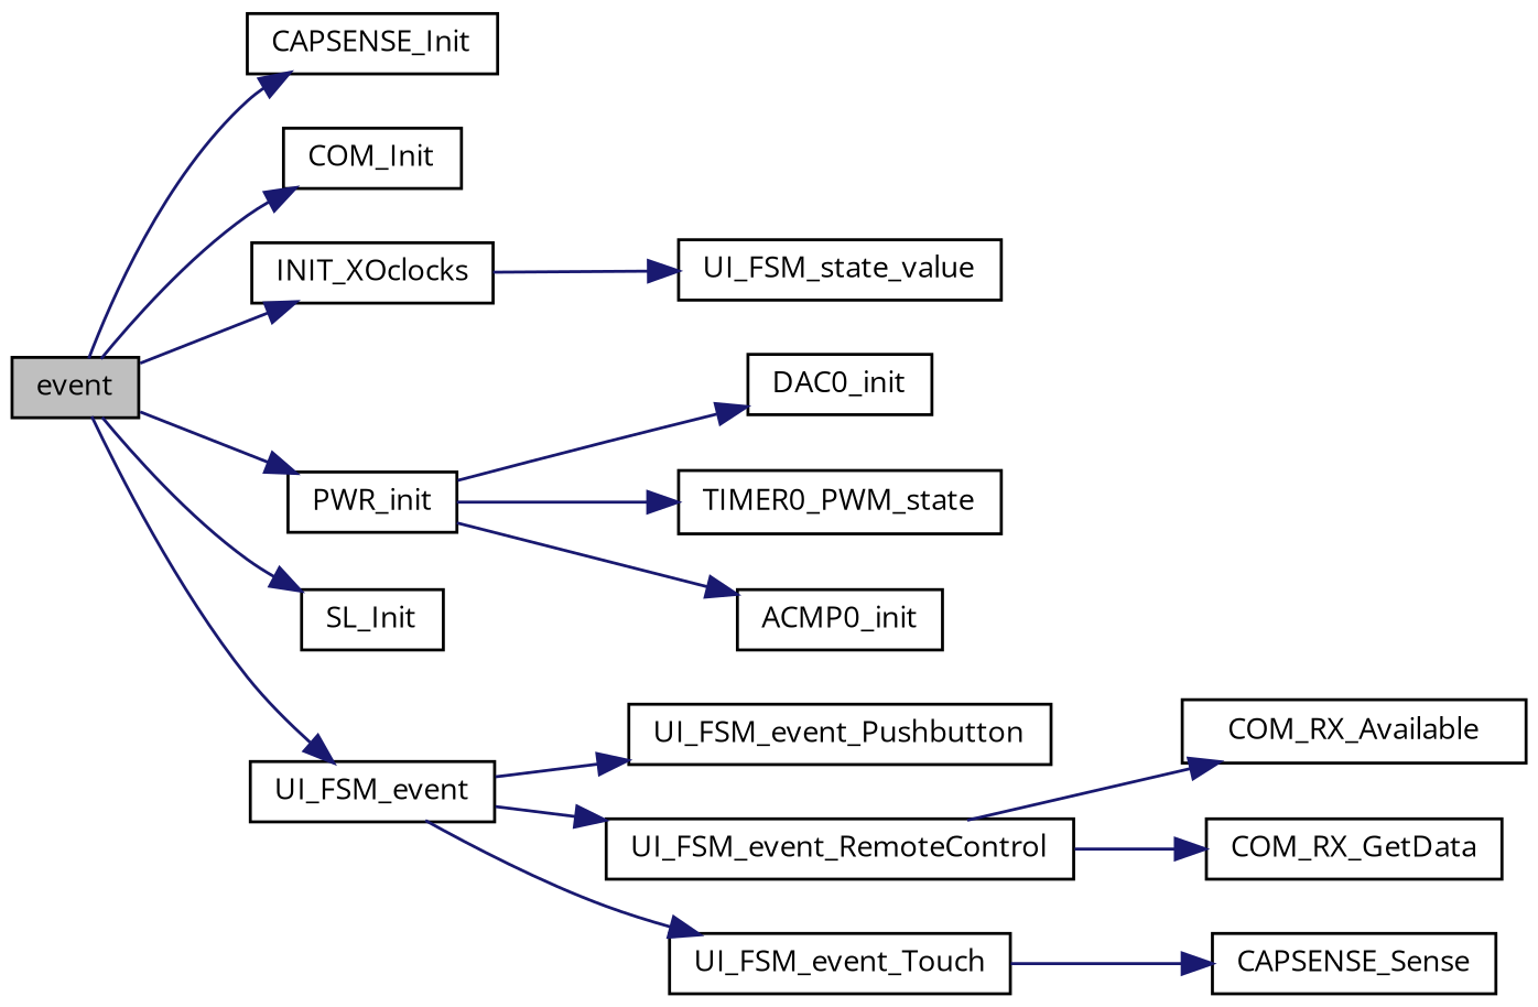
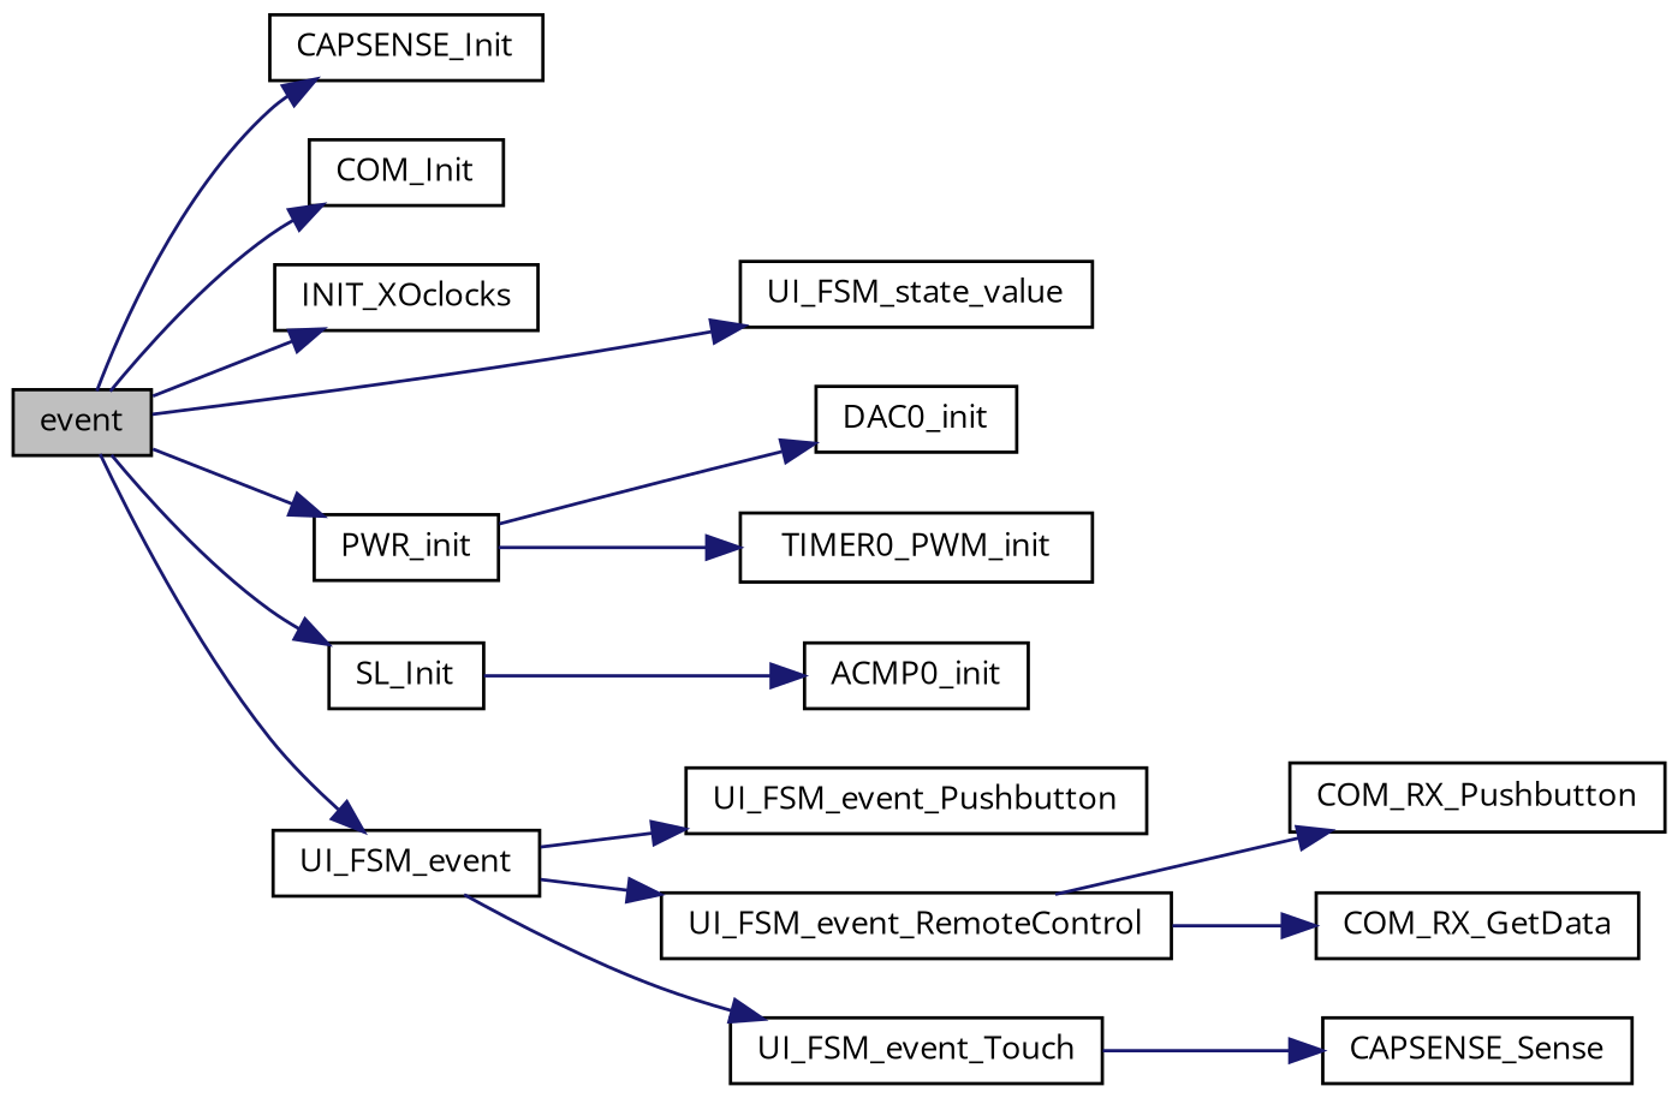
  digraph {
    fontname="Open Sans"
    rankdir=LR
    node [color=black fillcolor=white fontname="Open Sans" fontsize=10 shape=record style=filled]
    edge [color=midnightblue fontname="Open Sans" fontsize=10 labelfontname=Helvetica labelfontsize=10 style=solid]
    n1 [fillcolor=grey75 fontcolor=black height=0.2 label=event width=0.4]
    n2 [height=0.2 label=CAPSENSE_Init width=0.4]
    n3 [height=0.2 label=COM_Init width=0.4]
    n4 [height=0.2 label=INIT_XOclocks width=0.4]
    n5 [height=0.2 label=PWR_init width=0.4]
    n6 [height=0.2 label=SL_Init width=0.4]
    n7 [height=0.2 label=UI_FSM_event width=0.4]
    n8 [height=0.2 label=UI_FSM_state_value width=0.4]
    n9 [height=0.2 label=ACMP0_init width=0.4]
    n10 [height=0.2 label=DAC0_init width=0.4]
-   n11 [height=0.2 label=TIMER0_PWM_state width=0.4]
+   n11 [height=0.2 label=TIMER0_PWM_init width=0.4]
    n12 [height=0.2 label=UI_FSM_event_Pushbutton width=0.4]
    n13 [height=0.2 label=UI_FSM_event_RemoteControl width=0.4]
    n14 [height=0.2 label=UI_FSM_event_Touch width=0.4]
-   n15 [height=0.2 label=COM_RX_Available width=0.4]
+   n15 [height=0.2 label=COM_RX_Pushbutton width=0.4]
    n16 [height=0.2 label=COM_RX_GetData width=0.4]
    n17 [height=0.2 label=CAPSENSE_Sense width=0.4]
    n1 -> n2
    n1 -> n3
    n1 -> n4
    n1 -> n5
    n1 -> n6
    n1 -> n7
-   n4 -> n8
-   n5 -> n9
+   n1 -> n8
+   n6 -> n9
    n5 -> n10
    n5 -> n11
    n7 -> n12
    n7 -> n13
    n7 -> n14
    n13 -> n15
    n13 -> n16
    n14 -> n17
  }
